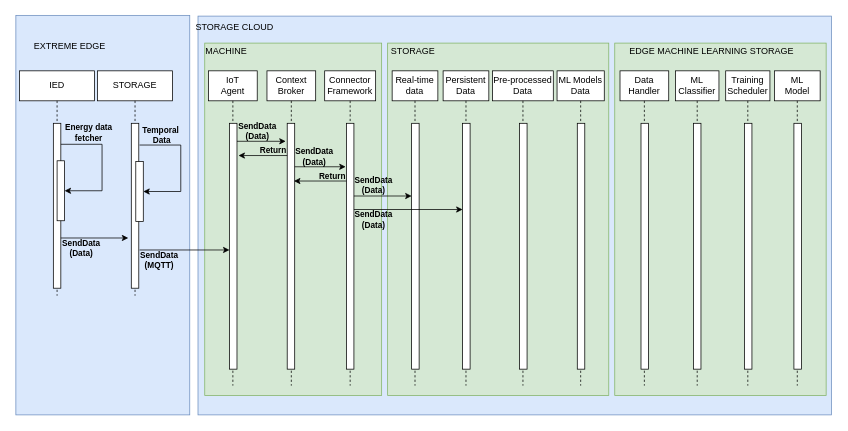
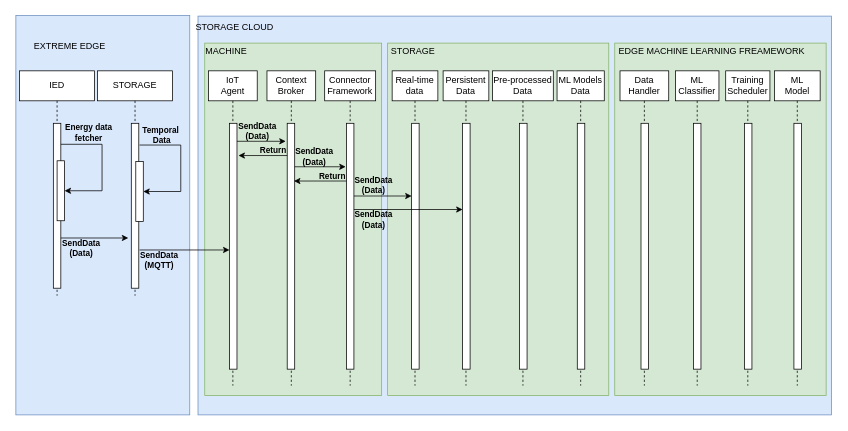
  <mxCell id="0" />
  <mxCell id="1" parent="0" />
  <mxCell id="2" value="" style="rounded=0;whiteSpace=wrap;html=1;fillColor=#dae8fc;strokeColor=#6c8ebf;" parent="1" vertex="1"><mxGeometry x="20" y="20" width="232" height="533" as="geometry" /></mxCell>
  <mxCell id="3" value="IED" style="shape=umlLifeline;perimeter=lifelinePerimeter;whiteSpace=wrap;html=1;container=0;dropTarget=0;collapsible=0;recursiveResize=0;outlineConnect=0;portConstraint=eastwest;newEdgeStyle={&quot;edgeStyle&quot;:&quot;elbowEdgeStyle&quot;,&quot;elbow&quot;:&quot;vertical&quot;,&quot;curved&quot;:0,&quot;rounded&quot;:0};" parent="1" vertex="1"><mxGeometry x="25" y="94" width="100" height="300" as="geometry" /></mxCell>
  <mxCell id="4" value="" style="html=1;points=[];perimeter=orthogonalPerimeter;outlineConnect=0;targetShapes=umlLifeline;portConstraint=eastwest;newEdgeStyle={&quot;edgeStyle&quot;:&quot;elbowEdgeStyle&quot;,&quot;elbow&quot;:&quot;vertical&quot;,&quot;curved&quot;:0,&quot;rounded&quot;:0};" parent="3" vertex="1"><mxGeometry x="45" y="70" width="10" height="220" as="geometry" /></mxCell>
  <mxCell id="5" value="" style="html=1;points=[];perimeter=orthogonalPerimeter;outlineConnect=0;targetShapes=umlLifeline;portConstraint=eastwest;newEdgeStyle={&quot;edgeStyle&quot;:&quot;elbowEdgeStyle&quot;,&quot;elbow&quot;:&quot;vertical&quot;,&quot;curved&quot;:0,&quot;rounded&quot;:0};" parent="3" vertex="1"><mxGeometry x="50" y="120" width="10" height="80" as="geometry" /></mxCell>
  <mxCell id="6" value="" style="endArrow=classic;html=1;rounded=0;" parent="3" source="4" target="5" edge="1"><mxGeometry width="50" height="50" relative="1" as="geometry"><mxPoint x="345" y="226" as="sourcePoint" /><mxPoint x="395" y="176" as="targetPoint" /><Array as="points"><mxPoint x="110" y="98" /><mxPoint x="110" y="160" /></Array></mxGeometry></mxCell>
  <mxCell id="7" value="Energy data&lt;br&gt;fetcher" style="edgeLabel;html=1;align=center;verticalAlign=middle;resizable=0;points=[];fontStyle=1;labelBackgroundColor=none;" parent="6" vertex="1" connectable="0"><mxGeometry x="-0.497" y="1" relative="1" as="geometry"><mxPoint x="-6" y="-15" as="offset" /></mxGeometry></mxCell>
  <mxCell id="8" value="STORAGE" style="shape=umlLifeline;perimeter=lifelinePerimeter;whiteSpace=wrap;html=1;container=0;dropTarget=0;collapsible=0;recursiveResize=0;outlineConnect=0;portConstraint=eastwest;newEdgeStyle={&quot;edgeStyle&quot;:&quot;elbowEdgeStyle&quot;,&quot;elbow&quot;:&quot;vertical&quot;,&quot;curved&quot;:0,&quot;rounded&quot;:0};" parent="1" vertex="1"><mxGeometry x="129" y="94" width="100" height="300" as="geometry" /></mxCell>
  <mxCell id="9" value="" style="html=1;points=[];perimeter=orthogonalPerimeter;outlineConnect=0;targetShapes=umlLifeline;portConstraint=eastwest;newEdgeStyle={&quot;edgeStyle&quot;:&quot;elbowEdgeStyle&quot;,&quot;elbow&quot;:&quot;vertical&quot;,&quot;curved&quot;:0,&quot;rounded&quot;:0};" parent="8" vertex="1"><mxGeometry x="45" y="70" width="10" height="220" as="geometry" /></mxCell>
  <mxCell id="10" value="EXTREME EDGE" style="text;html=1;strokeColor=none;fillColor=none;align=center;verticalAlign=middle;whiteSpace=wrap;rounded=0;" parent="1" vertex="1"><mxGeometry x="35" y="46" width="114" height="30" as="geometry" /></mxCell>
  <mxCell id="11" value="" style="endArrow=classic;html=1;rounded=0;" parent="1" edge="1"><mxGeometry width="50" height="50" relative="1" as="geometry"><mxPoint x="80" y="317" as="sourcePoint" /><mxPoint x="170" y="317" as="targetPoint" /></mxGeometry></mxCell>
  <mxCell id="12" value="SendData&lt;br&gt;(Data)" style="edgeLabel;html=1;align=center;verticalAlign=middle;resizable=0;points=[];labelBackgroundColor=none;fontStyle=1" parent="11" vertex="1" connectable="0"><mxGeometry x="0.224" y="1" relative="1" as="geometry"><mxPoint x="-29" y="14" as="offset" /></mxGeometry></mxCell>
  <mxCell id="13" value="" style="html=1;points=[];perimeter=orthogonalPerimeter;outlineConnect=0;targetShapes=umlLifeline;portConstraint=eastwest;newEdgeStyle={&quot;edgeStyle&quot;:&quot;elbowEdgeStyle&quot;,&quot;elbow&quot;:&quot;vertical&quot;,&quot;curved&quot;:0,&quot;rounded&quot;:0};" parent="1" vertex="1"><mxGeometry x="180" y="215" width="10" height="80" as="geometry" /></mxCell>
  <mxCell id="14" value="" style="endArrow=classic;html=1;rounded=0;" parent="1" target="13" edge="1"><mxGeometry width="50" height="50" relative="1" as="geometry"><mxPoint x="185" y="193" as="sourcePoint" /><mxPoint x="525" y="271" as="targetPoint" /><Array as="points"><mxPoint x="240" y="193" /><mxPoint x="240" y="255" /></Array></mxGeometry></mxCell>
  <mxCell id="15" value="Temporal&lt;br&gt;&amp;nbsp;Data" style="edgeLabel;html=1;align=center;verticalAlign=middle;resizable=0;points=[];labelBackgroundColor=none;fontStyle=1" parent="14" vertex="1" connectable="0"><mxGeometry x="-0.497" y="1" relative="1" as="geometry"><mxPoint x="-15" y="-13" as="offset" /></mxGeometry></mxCell>
  <mxCell id="16" value="" style="rounded=0;whiteSpace=wrap;html=1;fillColor=#dae8fc;strokeColor=#6c8ebf;" parent="1" vertex="1"><mxGeometry x="263" y="21" width="845" height="532" as="geometry" /></mxCell>
  <mxCell id="17" value="STORAGE CLOUD" style="text;html=1;strokeColor=none;fillColor=none;align=center;verticalAlign=middle;whiteSpace=wrap;rounded=0;" parent="1" vertex="1"><mxGeometry x="255" y="21" width="114" height="30" as="geometry" /></mxCell>
  <mxCell id="18" value="" style="rounded=0;whiteSpace=wrap;html=1;fillColor=#d5e8d4;strokeColor=#82b366;" parent="1" vertex="1"><mxGeometry x="272" y="57" width="236" height="470" as="geometry" /></mxCell>
  <mxCell id="19" value="MACHINE" style="text;html=1;strokeColor=none;fillColor=none;align=center;verticalAlign=middle;whiteSpace=wrap;rounded=0;" parent="1" vertex="1"><mxGeometry x="244" y="53" width="114" height="30" as="geometry" /></mxCell>
  <mxCell id="20" value="IoT &lt;br&gt;Agent" style="shape=umlLifeline;perimeter=lifelinePerimeter;whiteSpace=wrap;html=1;container=0;dropTarget=0;collapsible=0;recursiveResize=0;outlineConnect=0;portConstraint=eastwest;newEdgeStyle={&quot;edgeStyle&quot;:&quot;elbowEdgeStyle&quot;,&quot;elbow&quot;:&quot;vertical&quot;,&quot;curved&quot;:0,&quot;rounded&quot;:0};" parent="1" vertex="1"><mxGeometry x="277" y="94" width="65" height="420" as="geometry" /></mxCell>
  <mxCell id="21" value="" style="html=1;points=[];perimeter=orthogonalPerimeter;outlineConnect=0;targetShapes=umlLifeline;portConstraint=eastwest;newEdgeStyle={&quot;edgeStyle&quot;:&quot;elbowEdgeStyle&quot;,&quot;elbow&quot;:&quot;vertical&quot;,&quot;curved&quot;:0,&quot;rounded&quot;:0};" parent="20" vertex="1"><mxGeometry x="28" y="70" width="10" height="328" as="geometry" /></mxCell>
  <mxCell id="22" value="Context&lt;br&gt;Broker" style="shape=umlLifeline;perimeter=lifelinePerimeter;whiteSpace=wrap;html=1;container=0;dropTarget=0;collapsible=0;recursiveResize=0;outlineConnect=0;portConstraint=eastwest;newEdgeStyle={&quot;edgeStyle&quot;:&quot;elbowEdgeStyle&quot;,&quot;elbow&quot;:&quot;vertical&quot;,&quot;curved&quot;:0,&quot;rounded&quot;:0};" parent="1" vertex="1"><mxGeometry x="355" y="94" width="65" height="420" as="geometry" /></mxCell>
  <mxCell id="23" value="" style="html=1;points=[];perimeter=orthogonalPerimeter;outlineConnect=0;targetShapes=umlLifeline;portConstraint=eastwest;newEdgeStyle={&quot;edgeStyle&quot;:&quot;elbowEdgeStyle&quot;,&quot;elbow&quot;:&quot;vertical&quot;,&quot;curved&quot;:0,&quot;rounded&quot;:0};" parent="22" vertex="1"><mxGeometry x="27" y="70" width="10" height="328" as="geometry" /></mxCell>
  <mxCell id="24" value="Connector&lt;br&gt;Framework" style="shape=umlLifeline;perimeter=lifelinePerimeter;whiteSpace=wrap;html=1;container=0;dropTarget=0;collapsible=0;recursiveResize=0;outlineConnect=0;portConstraint=eastwest;newEdgeStyle={&quot;edgeStyle&quot;:&quot;elbowEdgeStyle&quot;,&quot;elbow&quot;:&quot;vertical&quot;,&quot;curved&quot;:0,&quot;rounded&quot;:0};" parent="1" vertex="1"><mxGeometry x="432" y="94" width="68" height="420" as="geometry" /></mxCell>
  <mxCell id="25" value="" style="html=1;points=[];perimeter=orthogonalPerimeter;outlineConnect=0;targetShapes=umlLifeline;portConstraint=eastwest;newEdgeStyle={&quot;edgeStyle&quot;:&quot;elbowEdgeStyle&quot;,&quot;elbow&quot;:&quot;vertical&quot;,&quot;curved&quot;:0,&quot;rounded&quot;:0};" parent="24" vertex="1"><mxGeometry x="29" y="70" width="10" height="328" as="geometry" /></mxCell>
  <mxCell id="26" value="" style="endArrow=classic;html=1;rounded=0;" parent="1" edge="1" target="21"><mxGeometry width="50" height="50" relative="1" as="geometry"><mxPoint x="185" y="333" as="sourcePoint" /><mxPoint x="301" y="333" as="targetPoint" /></mxGeometry></mxCell>
  <mxCell id="27" value="SendData &lt;br&gt;(MQTT)" style="edgeLabel;html=1;align=center;verticalAlign=middle;resizable=0;points=[];labelBackgroundColor=none;fontStyle=1" parent="26" vertex="1" connectable="0"><mxGeometry x="-0.362" y="3" relative="1" as="geometry"><mxPoint x="-13" y="16" as="offset" /></mxGeometry></mxCell>
  <mxCell id="28" value="" style="endArrow=classic;html=1;rounded=0;" parent="1" edge="1"><mxGeometry width="50" height="50" relative="1" as="geometry"><mxPoint x="315" y="188" as="sourcePoint" /><mxPoint x="380" y="188" as="targetPoint" /></mxGeometry></mxCell>
  <mxCell id="29" value="SendData &lt;br&gt;(Data)" style="edgeLabel;html=1;align=center;verticalAlign=middle;resizable=0;points=[];fontStyle=1;labelBackgroundColor=none;" parent="28" vertex="1" connectable="0"><mxGeometry x="0.411" relative="1" as="geometry"><mxPoint x="-20" y="-14" as="offset" /></mxGeometry></mxCell>
  <mxCell id="30" value="" style="endArrow=classic;html=1;rounded=0;" parent="1" edge="1" source="23"><mxGeometry width="50" height="50" relative="1" as="geometry"><mxPoint x="372" y="207" as="sourcePoint" /><mxPoint x="317" y="207" as="targetPoint" /></mxGeometry></mxCell>
  <mxCell id="31" value="Return" style="edgeLabel;html=1;align=center;verticalAlign=middle;resizable=0;points=[];fontStyle=1;labelBackgroundColor=none;" parent="30" vertex="1" connectable="0"><mxGeometry x="0.418" relative="1" as="geometry"><mxPoint x="26" y="-8" as="offset" /></mxGeometry></mxCell>
  <mxCell id="32" value="" style="endArrow=classic;html=1;rounded=0;" parent="1" edge="1"><mxGeometry width="50" height="50" relative="1" as="geometry"><mxPoint x="392" y="222" as="sourcePoint" /><mxPoint x="460" y="222" as="targetPoint" /></mxGeometry></mxCell>
  <mxCell id="33" value="SendData&lt;br&gt;(Data)" style="edgeLabel;html=1;align=center;verticalAlign=middle;resizable=0;points=[];fontStyle=1;labelBackgroundColor=none;" parent="32" vertex="1" connectable="0"><mxGeometry x="0.411" relative="1" as="geometry"><mxPoint x="-23" y="-14" as="offset" /></mxGeometry></mxCell>
  <mxCell id="34" value="" style="endArrow=classic;html=1;rounded=0;" parent="1" edge="1"><mxGeometry width="50" height="50" relative="1" as="geometry"><mxPoint x="461" y="241" as="sourcePoint" /><mxPoint x="391" y="241" as="targetPoint" /></mxGeometry></mxCell>
  <mxCell id="35" value="Return" style="edgeLabel;html=1;align=center;verticalAlign=middle;resizable=0;points=[];fontStyle=1;labelBackgroundColor=none;" parent="34" vertex="1" connectable="0"><mxGeometry x="0.418" relative="1" as="geometry"><mxPoint x="30" y="-7" as="offset" /></mxGeometry></mxCell>
  <mxCell id="36" value="" style="rounded=0;whiteSpace=wrap;html=1;fillColor=#d5e8d4;strokeColor=#82b366;" vertex="1" parent="1"><mxGeometry x="516" y="57" width="295" height="470" as="geometry" /></mxCell>
  <mxCell id="37" value="Real-time&lt;br&gt;data" style="shape=umlLifeline;perimeter=lifelinePerimeter;whiteSpace=wrap;html=1;container=0;dropTarget=0;collapsible=0;recursiveResize=0;outlineConnect=0;portConstraint=eastwest;newEdgeStyle={&quot;edgeStyle&quot;:&quot;elbowEdgeStyle&quot;,&quot;elbow&quot;:&quot;vertical&quot;,&quot;curved&quot;:0,&quot;rounded&quot;:0};" vertex="1" parent="1"><mxGeometry x="522" y="94" width="61" height="420" as="geometry" /></mxCell>
  <mxCell id="38" value="" style="html=1;points=[];perimeter=orthogonalPerimeter;outlineConnect=0;targetShapes=umlLifeline;portConstraint=eastwest;newEdgeStyle={&quot;edgeStyle&quot;:&quot;elbowEdgeStyle&quot;,&quot;elbow&quot;:&quot;vertical&quot;,&quot;curved&quot;:0,&quot;rounded&quot;:0};" vertex="1" parent="37"><mxGeometry x="26" y="70" width="10" height="328" as="geometry" /></mxCell>
  <mxCell id="39" value="Persistent&lt;br&gt;Data" style="shape=umlLifeline;perimeter=lifelinePerimeter;whiteSpace=wrap;html=1;container=0;dropTarget=0;collapsible=0;recursiveResize=0;outlineConnect=0;portConstraint=eastwest;newEdgeStyle={&quot;edgeStyle&quot;:&quot;elbowEdgeStyle&quot;,&quot;elbow&quot;:&quot;vertical&quot;,&quot;curved&quot;:0,&quot;rounded&quot;:0};" vertex="1" parent="1"><mxGeometry x="590" y="94" width="61" height="420" as="geometry" /></mxCell>
  <mxCell id="40" value="" style="html=1;points=[];perimeter=orthogonalPerimeter;outlineConnect=0;targetShapes=umlLifeline;portConstraint=eastwest;newEdgeStyle={&quot;edgeStyle&quot;:&quot;elbowEdgeStyle&quot;,&quot;elbow&quot;:&quot;vertical&quot;,&quot;curved&quot;:0,&quot;rounded&quot;:0};" vertex="1" parent="39"><mxGeometry x="26" y="70" width="10" height="328" as="geometry" /></mxCell>
  <mxCell id="41" value="Pre-processed&lt;br&gt;Data" style="shape=umlLifeline;perimeter=lifelinePerimeter;whiteSpace=wrap;html=1;container=0;dropTarget=0;collapsible=0;recursiveResize=0;outlineConnect=0;portConstraint=eastwest;newEdgeStyle={&quot;edgeStyle&quot;:&quot;elbowEdgeStyle&quot;,&quot;elbow&quot;:&quot;vertical&quot;,&quot;curved&quot;:0,&quot;rounded&quot;:0};" vertex="1" parent="1"><mxGeometry x="656" y="94" width="81" height="420" as="geometry" /></mxCell>
  <mxCell id="42" value="" style="html=1;points=[];perimeter=orthogonalPerimeter;outlineConnect=0;targetShapes=umlLifeline;portConstraint=eastwest;newEdgeStyle={&quot;edgeStyle&quot;:&quot;elbowEdgeStyle&quot;,&quot;elbow&quot;:&quot;vertical&quot;,&quot;curved&quot;:0,&quot;rounded&quot;:0};" vertex="1" parent="41"><mxGeometry x="36" y="70" width="10" height="328" as="geometry" /></mxCell>
  <mxCell id="43" value="ML Models &lt;br&gt;Data" style="shape=umlLifeline;perimeter=lifelinePerimeter;whiteSpace=wrap;html=1;container=0;dropTarget=0;collapsible=0;recursiveResize=0;outlineConnect=0;portConstraint=eastwest;newEdgeStyle={&quot;edgeStyle&quot;:&quot;elbowEdgeStyle&quot;,&quot;elbow&quot;:&quot;vertical&quot;,&quot;curved&quot;:0,&quot;rounded&quot;:0};" vertex="1" parent="1"><mxGeometry x="742" y="94" width="63" height="420" as="geometry" /></mxCell>
  <mxCell id="44" value="" style="html=1;points=[];perimeter=orthogonalPerimeter;outlineConnect=0;targetShapes=umlLifeline;portConstraint=eastwest;newEdgeStyle={&quot;edgeStyle&quot;:&quot;elbowEdgeStyle&quot;,&quot;elbow&quot;:&quot;vertical&quot;,&quot;curved&quot;:0,&quot;rounded&quot;:0};" vertex="1" parent="43"><mxGeometry x="27" y="70" width="10" height="328" as="geometry" /></mxCell>
  <mxCell id="45" value="STORAGE" style="text;html=1;strokeColor=none;fillColor=none;align=center;verticalAlign=middle;whiteSpace=wrap;rounded=0;" vertex="1" parent="1"><mxGeometry x="493" y="53" width="114" height="30" as="geometry" /></mxCell>
  <mxCell id="46" value="" style="endArrow=classic;html=1;rounded=0;" edge="1" parent="1" target="38"><mxGeometry width="50" height="50" relative="1" as="geometry"><mxPoint x="471" y="261" as="sourcePoint" /><mxPoint x="544" y="261" as="targetPoint" /></mxGeometry></mxCell>
  <mxCell id="47" value="SendData&lt;br&gt;(Data)" style="edgeLabel;html=1;align=center;verticalAlign=middle;resizable=0;points=[];labelBackgroundColor=none;fontStyle=1" vertex="1" connectable="0" parent="46"><mxGeometry x="0.224" y="1" relative="1" as="geometry"><mxPoint x="-22" y="-14" as="offset" /></mxGeometry></mxCell>
  <mxCell id="48" value="" style="endArrow=classic;html=1;rounded=0;" edge="1" parent="1" target="40"><mxGeometry width="50" height="50" relative="1" as="geometry"><mxPoint x="471" y="279" as="sourcePoint" /><mxPoint x="589" y="279" as="targetPoint" /></mxGeometry></mxCell>
  <mxCell id="49" value="" style="rounded=0;whiteSpace=wrap;html=1;fillColor=#d5e8d4;strokeColor=#82b366;" vertex="1" parent="1"><mxGeometry x="819" y="57" width="282" height="470" as="geometry" /></mxCell>
  <mxCell id="50" value="Data &lt;br&gt;Handler" style="shape=umlLifeline;perimeter=lifelinePerimeter;whiteSpace=wrap;html=1;container=0;dropTarget=0;collapsible=0;recursiveResize=0;outlineConnect=0;portConstraint=eastwest;newEdgeStyle={&quot;edgeStyle&quot;:&quot;elbowEdgeStyle&quot;,&quot;elbow&quot;:&quot;vertical&quot;,&quot;curved&quot;:0,&quot;rounded&quot;:0};" vertex="1" parent="1"><mxGeometry x="826" y="94" width="65" height="420" as="geometry" /></mxCell>
  <mxCell id="51" value="" style="html=1;points=[];perimeter=orthogonalPerimeter;outlineConnect=0;targetShapes=umlLifeline;portConstraint=eastwest;newEdgeStyle={&quot;edgeStyle&quot;:&quot;elbowEdgeStyle&quot;,&quot;elbow&quot;:&quot;vertical&quot;,&quot;curved&quot;:0,&quot;rounded&quot;:0};" vertex="1" parent="50"><mxGeometry x="28" y="70" width="10" height="328" as="geometry" /></mxCell>
  <mxCell id="52" value="ML&lt;br&gt;Classifier" style="shape=umlLifeline;perimeter=lifelinePerimeter;whiteSpace=wrap;html=1;container=0;dropTarget=0;collapsible=0;recursiveResize=0;outlineConnect=0;portConstraint=eastwest;newEdgeStyle={&quot;edgeStyle&quot;:&quot;elbowEdgeStyle&quot;,&quot;elbow&quot;:&quot;vertical&quot;,&quot;curved&quot;:0,&quot;rounded&quot;:0};" vertex="1" parent="1"><mxGeometry x="900" y="94" width="58" height="420" as="geometry" /></mxCell>
  <mxCell id="53" value="" style="html=1;points=[];perimeter=orthogonalPerimeter;outlineConnect=0;targetShapes=umlLifeline;portConstraint=eastwest;newEdgeStyle={&quot;edgeStyle&quot;:&quot;elbowEdgeStyle&quot;,&quot;elbow&quot;:&quot;vertical&quot;,&quot;curved&quot;:0,&quot;rounded&quot;:0};" vertex="1" parent="52"><mxGeometry x="24" y="70" width="10" height="328" as="geometry" /></mxCell>
  <mxCell id="54" value="Training Scheduler" style="shape=umlLifeline;perimeter=lifelinePerimeter;whiteSpace=wrap;html=1;container=0;dropTarget=0;collapsible=0;recursiveResize=0;outlineConnect=0;portConstraint=eastwest;newEdgeStyle={&quot;edgeStyle&quot;:&quot;elbowEdgeStyle&quot;,&quot;elbow&quot;:&quot;vertical&quot;,&quot;curved&quot;:0,&quot;rounded&quot;:0};" vertex="1" parent="1"><mxGeometry x="967" y="94" width="59" height="420" as="geometry" /></mxCell>
  <mxCell id="55" value="" style="html=1;points=[];perimeter=orthogonalPerimeter;outlineConnect=0;targetShapes=umlLifeline;portConstraint=eastwest;newEdgeStyle={&quot;edgeStyle&quot;:&quot;elbowEdgeStyle&quot;,&quot;elbow&quot;:&quot;vertical&quot;,&quot;curved&quot;:0,&quot;rounded&quot;:0};" vertex="1" parent="54"><mxGeometry x="25" y="70" width="10" height="328" as="geometry" /></mxCell>
  <mxCell id="56" value="ML &lt;br&gt;Model" style="shape=umlLifeline;perimeter=lifelinePerimeter;whiteSpace=wrap;html=1;container=0;dropTarget=0;collapsible=0;recursiveResize=0;outlineConnect=0;portConstraint=eastwest;newEdgeStyle={&quot;edgeStyle&quot;:&quot;elbowEdgeStyle&quot;,&quot;elbow&quot;:&quot;vertical&quot;,&quot;curved&quot;:0,&quot;rounded&quot;:0};" vertex="1" parent="1"><mxGeometry x="1032" y="94" width="61" height="420" as="geometry" /></mxCell>
  <mxCell id="57" value="" style="html=1;points=[];perimeter=orthogonalPerimeter;outlineConnect=0;targetShapes=umlLifeline;portConstraint=eastwest;newEdgeStyle={&quot;edgeStyle&quot;:&quot;elbowEdgeStyle&quot;,&quot;elbow&quot;:&quot;vertical&quot;,&quot;curved&quot;:0,&quot;rounded&quot;:0};" vertex="1" parent="56"><mxGeometry x="26" y="70" width="10" height="328" as="geometry" /></mxCell>
- <mxCell id="58" value="EDGE MACHINE LEARNING STORAGE" style="text;html=1;strokeColor=none;fillColor=none;align=center;verticalAlign=middle;whiteSpace=wrap;rounded=0;" vertex="1" parent="1"><mxGeometry x="808" y="53" width="281" height="30" as="geometry" /></mxCell>
+ <mxCell id="58" value="EDGE MACHINE LEARNING FREAMEWORK" style="text;html=1;strokeColor=none;fillColor=none;align=center;verticalAlign=middle;whiteSpace=wrap;rounded=0;" vertex="1" parent="1"><mxGeometry x="808" y="53" width="281" height="30" as="geometry" /></mxCell>
  <mxCell id="59" value="SendData&lt;br&gt;(Data)" style="edgeLabel;html=1;align=center;verticalAlign=middle;resizable=0;points=[];labelBackgroundColor=none;fontStyle=1" vertex="1" connectable="0" parent="1"><mxGeometry x="496" y="292" as="geometry" /></mxCell>
